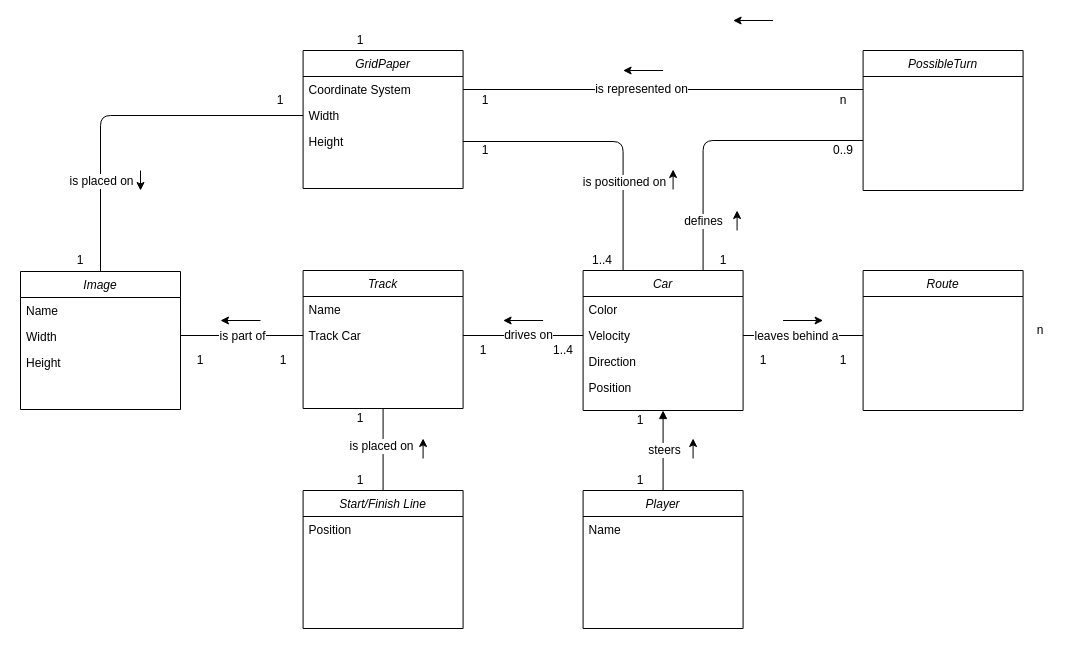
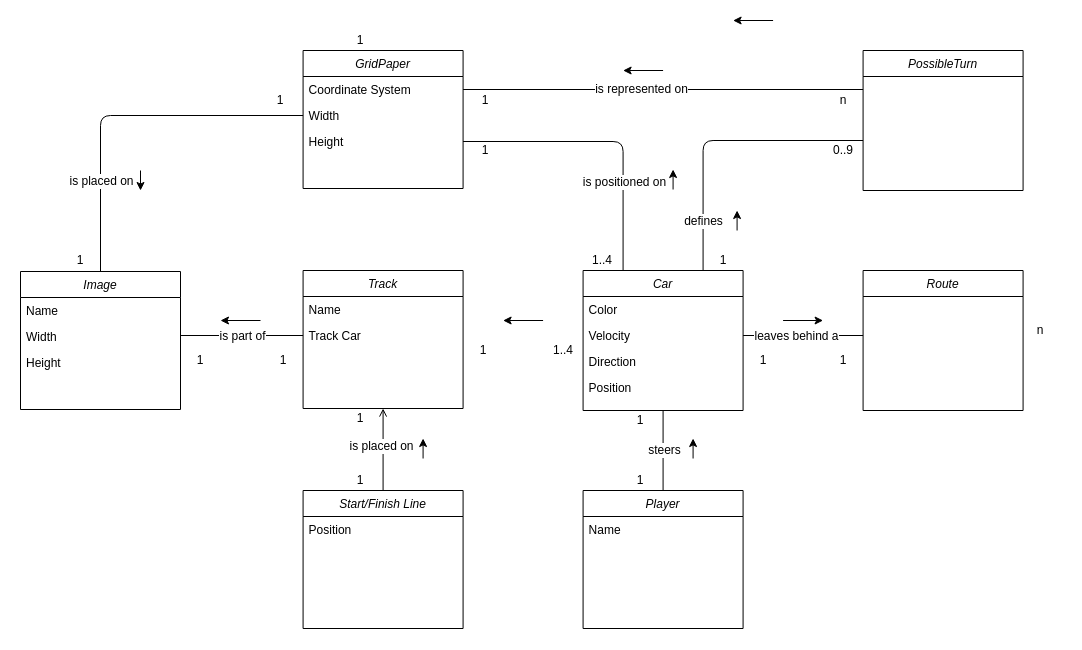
  <mxCell id="0" />
  <mxCell id="1" parent="0" />
  <mxCell id="2" value="Route" style="swimlane;fontStyle=2;align=center;verticalAlign=top;childLayout=stackLayout;horizontal=1;startSize=26;horizontalStack=0;resizeParent=1;resizeLast=0;collapsible=1;marginBottom=0;rounded=0;shadow=0;strokeWidth=1;" parent="1" vertex="1"><mxGeometry x="862.59" y="270" width="160" height="140" as="geometry"><mxRectangle x="230" y="140" width="160" height="26" as="alternateBounds" /></mxGeometry></mxCell>
  <mxCell id="3" value="PossibleTurn" style="swimlane;fontStyle=2;align=center;verticalAlign=top;childLayout=stackLayout;horizontal=1;startSize=26;horizontalStack=0;resizeParent=1;resizeLast=0;collapsible=1;marginBottom=0;rounded=0;shadow=0;strokeWidth=1;" parent="1" vertex="1"><mxGeometry x="862.59" y="50" width="160" height="140" as="geometry"><mxRectangle x="230" y="140" width="160" height="26" as="alternateBounds" /></mxGeometry></mxCell>
  <mxCell id="4" value="Car" style="swimlane;fontStyle=2;align=center;verticalAlign=top;childLayout=stackLayout;horizontal=1;startSize=26;horizontalStack=0;resizeParent=1;resizeLast=0;collapsible=1;marginBottom=0;rounded=0;shadow=0;strokeWidth=1;" parent="1" vertex="1"><mxGeometry x="582.59" y="270" width="160" height="140" as="geometry"><mxRectangle x="230" y="140" width="160" height="26" as="alternateBounds" /></mxGeometry></mxCell>
  <mxCell id="5" value="Color" style="text;align=left;verticalAlign=top;spacingLeft=4;spacingRight=4;overflow=hidden;rotatable=0;points=[[0,0.5],[1,0.5]];portConstraint=eastwest;" parent="4" vertex="1"><mxGeometry y="26" width="160" height="26" as="geometry" /></mxCell>
  <mxCell id="6" value="Velocity" style="text;align=left;verticalAlign=top;spacingLeft=4;spacingRight=4;overflow=hidden;rotatable=0;points=[[0,0.5],[1,0.5]];portConstraint=eastwest;" parent="4" vertex="1"><mxGeometry y="52" width="160" height="26" as="geometry" /></mxCell>
  <mxCell id="7" value="Direction" style="text;strokeColor=none;fillColor=none;align=left;verticalAlign=top;spacingLeft=4;spacingRight=4;overflow=hidden;rotatable=0;points=[[0,0.5],[1,0.5]];portConstraint=eastwest;" parent="4" vertex="1"><mxGeometry y="78" width="160" height="26" as="geometry" /></mxCell>
  <mxCell id="8" value="Position" style="text;strokeColor=none;fillColor=none;align=left;verticalAlign=top;spacingLeft=4;spacingRight=4;overflow=hidden;rotatable=0;points=[[0,0.5],[1,0.5]];portConstraint=eastwest;" parent="4" vertex="1"><mxGeometry y="104" width="160" height="26" as="geometry" /></mxCell>
  <mxCell id="9" value="Start/Finish Line" style="swimlane;fontStyle=2;align=center;verticalAlign=top;childLayout=stackLayout;horizontal=1;startSize=26;horizontalStack=0;resizeParent=1;resizeLast=0;collapsible=1;marginBottom=0;rounded=0;shadow=0;strokeWidth=1;" parent="1" vertex="1"><mxGeometry x="302.59" y="490" width="160" height="138" as="geometry"><mxRectangle x="230" y="140" width="160" height="26" as="alternateBounds" /></mxGeometry></mxCell>
  <mxCell id="10" value="Position" style="text;strokeColor=none;fillColor=none;align=left;verticalAlign=top;spacingLeft=4;spacingRight=4;overflow=hidden;rotatable=0;points=[[0,0.5],[1,0.5]];portConstraint=eastwest;" parent="9" vertex="1"><mxGeometry y="26" width="160" height="26" as="geometry" /></mxCell>
  <mxCell id="11" value="" style="group" parent="1" vertex="1" connectable="0"><mxGeometry x="302.59" y="50" width="162" height="138" as="geometry" /></mxCell>
  <mxCell id="12" value="GridPaper" style="swimlane;fontStyle=2;align=center;verticalAlign=top;childLayout=stackLayout;horizontal=1;startSize=26;horizontalStack=0;resizeParent=1;resizeLast=0;collapsible=1;marginBottom=0;rounded=0;shadow=0;strokeWidth=1;" parent="11" vertex="1"><mxGeometry width="160" height="138" as="geometry"><mxRectangle x="230" y="140" width="160" height="26" as="alternateBounds" /></mxGeometry></mxCell>
  <mxCell id="13" value="Coordinate System" style="text;strokeColor=none;fillColor=none;align=left;verticalAlign=top;spacingLeft=4;spacingRight=4;overflow=hidden;rotatable=0;points=[[0,0.5],[1,0.5]];portConstraint=eastwest;" parent="12" vertex="1"><mxGeometry y="26" width="160" height="26" as="geometry" /></mxCell>
  <mxCell id="14" value="Width" style="text;strokeColor=none;fillColor=none;align=left;verticalAlign=top;spacingLeft=4;spacingRight=4;overflow=hidden;rotatable=0;points=[[0,0.5],[1,0.5]];portConstraint=eastwest;" parent="12" vertex="1"><mxGeometry y="52" width="160" height="26" as="geometry" /></mxCell>
  <mxCell id="15" value="Height" style="text;strokeColor=none;fillColor=none;align=left;verticalAlign=top;spacingLeft=4;spacingRight=4;overflow=hidden;rotatable=0;points=[[0,0.5],[1,0.5]];portConstraint=eastwest;" parent="12" vertex="1"><mxGeometry y="78" width="160" height="26" as="geometry" /></mxCell>
  <mxCell id="16" value="Track" style="swimlane;fontStyle=2;align=center;verticalAlign=top;childLayout=stackLayout;horizontal=1;startSize=26;horizontalStack=0;resizeParent=1;resizeLast=0;collapsible=1;marginBottom=0;rounded=0;shadow=0;strokeWidth=1;" parent="1" vertex="1"><mxGeometry x="302.59" y="270" width="160" height="138" as="geometry"><mxRectangle x="230" y="140" width="160" height="26" as="alternateBounds" /></mxGeometry></mxCell>
  <mxCell id="17" value="Name" style="text;strokeColor=none;fillColor=none;align=left;verticalAlign=top;spacingLeft=4;spacingRight=4;overflow=hidden;rotatable=0;points=[[0,0.5],[1,0.5]];portConstraint=eastwest;" parent="16" vertex="1"><mxGeometry y="26" width="160" height="26" as="geometry" /></mxCell>
  <mxCell id="18" value="Track Car" style="text;strokeColor=none;fillColor=none;align=left;verticalAlign=top;spacingLeft=4;spacingRight=4;overflow=hidden;rotatable=0;points=[[0,0.5],[1,0.5]];portConstraint=eastwest;" parent="16" vertex="1"><mxGeometry y="52" width="160" height="26" as="geometry" /></mxCell>
  <mxCell id="19" value="Player" style="swimlane;fontStyle=2;align=center;verticalAlign=top;childLayout=stackLayout;horizontal=1;startSize=26;horizontalStack=0;resizeParent=1;resizeLast=0;collapsible=1;marginBottom=0;rounded=0;shadow=0;strokeWidth=1;" parent="1" vertex="1"><mxGeometry x="582.59" y="490" width="160" height="138" as="geometry"><mxRectangle x="230" y="140" width="160" height="26" as="alternateBounds" /></mxGeometry></mxCell>
  <mxCell id="20" value="Name" style="text;align=left;verticalAlign=top;spacingLeft=4;spacingRight=4;overflow=hidden;rotatable=0;points=[[0,0.5],[1,0.5]];portConstraint=eastwest;" parent="19" vertex="1"><mxGeometry y="26" width="160" height="26" as="geometry" /></mxCell>
  <mxCell id="21" value="" style="endArrow=none;html=1;exitX=0.5;exitY=0;exitDx=0;exitDy=0;entryX=0;entryY=0.5;entryDx=0;entryDy=0;" parent="1" source="65" target="14" edge="1"><mxGeometry width="50" height="50" relative="1" as="geometry"><mxPoint x="222.59" y="180" as="sourcePoint" /><mxPoint x="272.59" y="130" as="targetPoint" /><Array as="points"><mxPoint x="100" y="115" /></Array></mxGeometry></mxCell>
  <mxCell id="22" value="is placed on" style="text;html=1;align=center;verticalAlign=middle;resizable=0;points=[];labelBackgroundColor=#ffffff;" parent="21" vertex="1" connectable="0"><mxGeometry x="0.012" y="1" relative="1" as="geometry"><mxPoint x="-25" y="66" as="offset" /></mxGeometry></mxCell>
- <mxCell id="23" value="" style="endArrow=none;html=1;entryX=0.5;entryY=1;entryDx=0;entryDy=0;exitX=0.5;exitY=0;exitDx=0;exitDy=0;" parent="1" source="9" target="16" edge="1"><mxGeometry width="50" height="50" relative="1" as="geometry"><mxPoint x="242.59" y="480" as="sourcePoint" /><mxPoint x="292.59" y="430" as="targetPoint" /></mxGeometry></mxCell>
+ <mxCell id="23" value="" style="endArrow=open;html=1;entryX=0.5;entryY=1;entryDx=0;entryDy=0;exitX=0.5;exitY=0;exitDx=0;exitDy=0;" parent="1" source="9" target="16" edge="1"><mxGeometry width="50" height="50" relative="1" as="geometry"><mxPoint x="242.59" y="480" as="sourcePoint" /><mxPoint x="292.59" y="430" as="targetPoint" /></mxGeometry></mxCell>
  <mxCell id="24" value="is placed on" style="text;html=1;align=center;verticalAlign=middle;resizable=0;points=[];labelBackgroundColor=#ffffff;" parent="23" vertex="1" connectable="0"><mxGeometry x="0.093" y="2" relative="1" as="geometry"><mxPoint as="offset" /></mxGeometry></mxCell>
  <mxCell id="25" value="" style="endArrow=none;html=1;startArrow=classic;startFill=1;endFill=0;" parent="1" edge="1"><mxGeometry width="50" height="50" relative="1" as="geometry"><mxPoint x="422.59" y="438" as="sourcePoint" /><mxPoint x="422.59" y="458" as="targetPoint" /></mxGeometry></mxCell>
- <mxCell id="26" value="" style="endArrow=none;html=1;entryX=0;entryY=0.5;entryDx=0;entryDy=0;exitX=1;exitY=0.5;exitDx=0;exitDy=0;" parent="1" source="18" target="6" edge="1"><mxGeometry width="50" height="50" relative="1" as="geometry"><mxPoint x="562.59" y="440" as="sourcePoint" /><mxPoint x="612.59" y="390" as="targetPoint" /></mxGeometry></mxCell>
- <mxCell id="27" value="drives on" style="text;html=1;align=center;verticalAlign=middle;resizable=0;points=[];labelBackgroundColor=#ffffff;" parent="26" vertex="1" connectable="0"><mxGeometry x="0.075" y="1" relative="1" as="geometry"><mxPoint as="offset" /></mxGeometry></mxCell>
  <mxCell id="28" value="" style="endArrow=classic;html=1;" parent="1" edge="1"><mxGeometry width="50" height="50" relative="1" as="geometry"><mxPoint x="542.59" y="320" as="sourcePoint" /><mxPoint x="502.59" y="320" as="targetPoint" /></mxGeometry></mxCell>
- <mxCell id="29" value="" style="endArrow=block;html=1;entryX=0.5;entryY=1;entryDx=0;entryDy=0;exitX=0.5;exitY=0;exitDx=0;exitDy=0;" parent="1" source="19" target="4" edge="1"><mxGeometry width="50" height="50" relative="1" as="geometry"><mxPoint x="502.59" y="490" as="sourcePoint" /><mxPoint x="552.59" y="440" as="targetPoint" /></mxGeometry></mxCell>
+ <mxCell id="29" value="" style="endArrow=none;html=1;entryX=0.5;entryY=1;entryDx=0;entryDy=0;exitX=0.5;exitY=0;exitDx=0;exitDy=0;" parent="1" source="19" target="4" edge="1"><mxGeometry width="50" height="50" relative="1" as="geometry"><mxPoint x="502.59" y="490" as="sourcePoint" /><mxPoint x="552.59" y="440" as="targetPoint" /></mxGeometry></mxCell>
  <mxCell id="30" value="steers" style="text;html=1;align=center;verticalAlign=middle;resizable=0;points=[];labelBackgroundColor=#ffffff;" parent="29" vertex="1" connectable="0"><mxGeometry x="0.017" y="-1" relative="1" as="geometry"><mxPoint as="offset" /></mxGeometry></mxCell>
  <mxCell id="31" value="" style="endArrow=none;html=1;startArrow=classic;startFill=1;endFill=0;" parent="1" edge="1"><mxGeometry width="50" height="50" relative="1" as="geometry"><mxPoint x="692.59" y="438" as="sourcePoint" /><mxPoint x="692.59" y="458" as="targetPoint" /></mxGeometry></mxCell>
  <mxCell id="32" value="" style="endArrow=none;html=1;exitX=1;exitY=0.5;exitDx=0;exitDy=0;" parent="1" source="6" edge="1"><mxGeometry width="50" height="50" relative="1" as="geometry"><mxPoint x="542.59" y="250" as="sourcePoint" /><mxPoint x="862.59" y="335" as="targetPoint" /></mxGeometry></mxCell>
  <mxCell id="33" value="leaves behind a" style="text;html=1;align=center;verticalAlign=middle;resizable=0;points=[];labelBackgroundColor=#ffffff;" parent="32" vertex="1" connectable="0"><mxGeometry x="-0.11" relative="1" as="geometry"><mxPoint as="offset" /></mxGeometry></mxCell>
  <mxCell id="34" value="" style="endArrow=none;html=1;startArrow=classic;startFill=1;endFill=0;" parent="1" edge="1"><mxGeometry width="50" height="50" relative="1" as="geometry"><mxPoint x="822.59" y="320" as="sourcePoint" /><mxPoint x="782.59" y="320" as="targetPoint" /></mxGeometry></mxCell>
  <mxCell id="35" value="" style="endArrow=none;html=1;entryX=1;entryY=0.5;entryDx=0;entryDy=0;exitX=0.25;exitY=0;exitDx=0;exitDy=0;" parent="1" source="4" target="15" edge="1"><mxGeometry width="50" height="50" relative="1" as="geometry"><mxPoint x="622.59" y="230" as="sourcePoint" /><mxPoint x="672.59" y="180" as="targetPoint" /><Array as="points"><mxPoint x="622.59" y="141" /></Array></mxGeometry></mxCell>
  <mxCell id="36" value="is positioned on" style="text;html=1;align=center;verticalAlign=middle;resizable=0;points=[];labelBackgroundColor=#ffffff;" parent="35" vertex="1" connectable="0"><mxGeometry x="-0.381" y="-1" relative="1" as="geometry"><mxPoint as="offset" /></mxGeometry></mxCell>
  <mxCell id="37" value="" style="endArrow=none;html=1;startArrow=classic;startFill=1;endFill=0;" parent="1" edge="1"><mxGeometry width="50" height="50" relative="1" as="geometry"><mxPoint x="672.59" y="169" as="sourcePoint" /><mxPoint x="672.59" y="189" as="targetPoint" /></mxGeometry></mxCell>
  <mxCell id="38" value="" style="endArrow=none;html=1;exitX=0.75;exitY=0;exitDx=0;exitDy=0;" parent="1" source="4" edge="1"><mxGeometry width="50" height="50" relative="1" as="geometry"><mxPoint x="782.59" y="220" as="sourcePoint" /><mxPoint x="862.59" y="140" as="targetPoint" /><Array as="points"><mxPoint x="702.59" y="140" /></Array></mxGeometry></mxCell>
  <mxCell id="39" value="defines" style="text;html=1;align=center;verticalAlign=middle;resizable=0;points=[];labelBackgroundColor=#ffffff;" parent="38" vertex="1" connectable="0"><mxGeometry x="-0.536" relative="1" as="geometry"><mxPoint y="17.5" as="offset" /></mxGeometry></mxCell>
  <mxCell id="40" value="" style="endArrow=none;html=1;entryX=1;entryY=0.5;entryDx=0;entryDy=0;" parent="1" target="13" edge="1"><mxGeometry width="50" height="50" relative="1" as="geometry"><mxPoint x="862.59" y="89" as="sourcePoint" /><mxPoint x="602.59" y="70" as="targetPoint" /></mxGeometry></mxCell>
  <mxCell id="41" value="is represented on" style="text;html=1;align=center;verticalAlign=middle;resizable=0;points=[];labelBackgroundColor=#ffffff;" parent="40" vertex="1" connectable="0"><mxGeometry x="0.111" y="-1" relative="1" as="geometry"><mxPoint as="offset" /></mxGeometry></mxCell>
  <mxCell id="42" value="" style="endArrow=classic;html=1;" parent="1" edge="1"><mxGeometry width="50" height="50" relative="1" as="geometry"><mxPoint x="662.59" y="70" as="sourcePoint" /><mxPoint x="622.59" y="70" as="targetPoint" /></mxGeometry></mxCell>
  <mxCell id="43" value="" style="endArrow=none;html=1;startArrow=classic;startFill=1;endFill=0;" parent="1" edge="1"><mxGeometry width="50" height="50" relative="1" as="geometry"><mxPoint x="736.59" y="210" as="sourcePoint" /><mxPoint x="736.59" y="230" as="targetPoint" /></mxGeometry></mxCell>
  <mxCell id="44" value="" style="endArrow=classic;html=1;" parent="1" edge="1"><mxGeometry width="50" height="50" relative="1" as="geometry"><mxPoint x="772.59" y="20" as="sourcePoint" /><mxPoint x="732.59" y="20" as="targetPoint" /></mxGeometry></mxCell>
  <mxCell id="45" value="1" style="text;html=1;strokeColor=none;fillColor=none;align=center;verticalAlign=middle;whiteSpace=wrap;rounded=0;" parent="1" vertex="1"><mxGeometry x="340" y="30" width="40" height="20" as="geometry" /></mxCell>
  <mxCell id="46" value="n" style="text;html=1;strokeColor=none;fillColor=none;align=center;verticalAlign=middle;whiteSpace=wrap;rounded=0;" parent="1" vertex="1"><mxGeometry x="1020" y="320" width="40" height="20" as="geometry" /></mxCell>
  <mxCell id="47" value="1" style="text;html=1;strokeColor=none;fillColor=none;align=center;verticalAlign=middle;whiteSpace=wrap;rounded=0;" parent="1" vertex="1"><mxGeometry x="260" y="90" width="40" height="20" as="geometry" /></mxCell>
  <mxCell id="48" value="1" style="text;html=1;strokeColor=none;fillColor=none;align=center;verticalAlign=middle;whiteSpace=wrap;rounded=0;" parent="1" vertex="1"><mxGeometry x="60" y="250" width="40" height="20" as="geometry" /></mxCell>
  <mxCell id="49" value="1" style="text;html=1;strokeColor=none;fillColor=none;align=center;verticalAlign=middle;whiteSpace=wrap;rounded=0;" parent="1" vertex="1"><mxGeometry x="340" y="408" width="40" height="20" as="geometry" /></mxCell>
  <mxCell id="50" value="1" style="text;html=1;strokeColor=none;fillColor=none;align=center;verticalAlign=middle;whiteSpace=wrap;rounded=0;" parent="1" vertex="1"><mxGeometry x="340" y="470" width="40" height="20" as="geometry" /></mxCell>
  <mxCell id="51" value="1" style="text;html=1;strokeColor=none;fillColor=none;align=center;verticalAlign=middle;whiteSpace=wrap;rounded=0;" parent="1" vertex="1"><mxGeometry x="462.59" y="340" width="40" height="20" as="geometry" /></mxCell>
  <mxCell id="52" value="1..4" style="text;html=1;strokeColor=none;fillColor=none;align=center;verticalAlign=middle;whiteSpace=wrap;rounded=0;" parent="1" vertex="1"><mxGeometry x="542.59" y="340" width="40" height="20" as="geometry" /></mxCell>
  <mxCell id="53" value="1" style="text;html=1;strokeColor=none;fillColor=none;align=center;verticalAlign=middle;whiteSpace=wrap;rounded=0;" parent="1" vertex="1"><mxGeometry x="620" y="410" width="40" height="20" as="geometry" /></mxCell>
  <mxCell id="54" value="1" style="text;html=1;strokeColor=none;fillColor=none;align=center;verticalAlign=middle;whiteSpace=wrap;rounded=0;" parent="1" vertex="1"><mxGeometry x="620" y="470" width="40" height="20" as="geometry" /></mxCell>
  <mxCell id="55" value="1" style="text;html=1;strokeColor=none;fillColor=none;align=center;verticalAlign=middle;whiteSpace=wrap;rounded=0;" parent="1" vertex="1"><mxGeometry x="464.59" y="140" width="40" height="20" as="geometry" /></mxCell>
  <mxCell id="56" value="1..4" style="text;html=1;strokeColor=none;fillColor=none;align=center;verticalAlign=middle;whiteSpace=wrap;rounded=0;" parent="1" vertex="1"><mxGeometry x="582" y="250" width="40" height="20" as="geometry" /></mxCell>
  <mxCell id="57" value="1" style="text;html=1;strokeColor=none;fillColor=none;align=center;verticalAlign=middle;whiteSpace=wrap;rounded=0;" parent="1" vertex="1"><mxGeometry x="742.59" y="350" width="40" height="20" as="geometry" /></mxCell>
  <mxCell id="58" value="1" style="text;html=1;strokeColor=none;fillColor=none;align=center;verticalAlign=middle;whiteSpace=wrap;rounded=0;" parent="1" vertex="1"><mxGeometry x="822.59" y="350" width="40" height="20" as="geometry" /></mxCell>
  <mxCell id="59" value="1" style="text;html=1;strokeColor=none;fillColor=none;align=center;verticalAlign=middle;whiteSpace=wrap;rounded=0;" parent="1" vertex="1"><mxGeometry x="702.59" y="250" width="40" height="20" as="geometry" /></mxCell>
  <mxCell id="60" value="0..9" style="text;html=1;strokeColor=none;fillColor=none;align=center;verticalAlign=middle;whiteSpace=wrap;rounded=0;" parent="1" vertex="1"><mxGeometry x="822.59" y="140" width="40" height="20" as="geometry" /></mxCell>
  <mxCell id="61" value="1" style="text;html=1;strokeColor=none;fillColor=none;align=center;verticalAlign=middle;whiteSpace=wrap;rounded=0;" parent="1" vertex="1"><mxGeometry x="464.59" y="90" width="40" height="20" as="geometry" /></mxCell>
  <mxCell id="62" value="n" style="text;html=1;strokeColor=none;fillColor=none;align=center;verticalAlign=middle;whiteSpace=wrap;rounded=0;" parent="1" vertex="1"><mxGeometry x="822.59" y="90" width="40" height="20" as="geometry" /></mxCell>
  <mxCell id="63" value="" style="endArrow=none;html=1;entryX=0;entryY=0.5;entryDx=0;entryDy=0;" edge="1" parent="1" target="18"><mxGeometry width="50" height="50" relative="1" as="geometry"><mxPoint x="180" y="335" as="sourcePoint" /><mxPoint x="210" y="430" as="targetPoint" /></mxGeometry></mxCell>
  <mxCell id="64" value="is part of" style="edgeLabel;html=1;align=center;verticalAlign=middle;resizable=0;points=[];fontSize=12;" vertex="1" connectable="0" parent="63"><mxGeometry x="-0.225" y="2" relative="1" as="geometry"><mxPoint x="13" y="2" as="offset" /></mxGeometry></mxCell>
  <mxCell id="65" value="Image" style="swimlane;fontStyle=2;align=center;verticalAlign=top;childLayout=stackLayout;horizontal=1;startSize=26;horizontalStack=0;resizeParent=1;resizeLast=0;collapsible=1;marginBottom=0;rounded=0;shadow=0;strokeWidth=1;" vertex="1" parent="1"><mxGeometry x="20" y="271" width="160" height="138" as="geometry"><mxRectangle x="230" y="140" width="160" height="26" as="alternateBounds" /></mxGeometry></mxCell>
  <mxCell id="66" value="Name" style="text;strokeColor=none;fillColor=none;align=left;verticalAlign=top;spacingLeft=4;spacingRight=4;overflow=hidden;rotatable=0;points=[[0,0.5],[1,0.5]];portConstraint=eastwest;" vertex="1" parent="65"><mxGeometry y="26" width="160" height="26" as="geometry" /></mxCell>
  <mxCell id="67" value="Width" style="text;strokeColor=none;fillColor=none;align=left;verticalAlign=top;spacingLeft=4;spacingRight=4;overflow=hidden;rotatable=0;points=[[0,0.5],[1,0.5]];portConstraint=eastwest;" vertex="1" parent="65"><mxGeometry y="52" width="160" height="26" as="geometry" /></mxCell>
  <mxCell id="68" value="Height" style="text;strokeColor=none;fillColor=none;align=left;verticalAlign=top;spacingLeft=4;spacingRight=4;overflow=hidden;rotatable=0;points=[[0,0.5],[1,0.5]];portConstraint=eastwest;" vertex="1" parent="65"><mxGeometry y="78" width="160" height="26" as="geometry" /></mxCell>
  <mxCell id="69" value="" style="endArrow=classic;html=1;fontSize=12;" edge="1" parent="1"><mxGeometry width="50" height="50" relative="1" as="geometry"><mxPoint x="260" y="320" as="sourcePoint" /><mxPoint x="220" y="320" as="targetPoint" /></mxGeometry></mxCell>
  <mxCell id="70" value="" style="endArrow=classic;html=1;fontSize=12;" edge="1" parent="1"><mxGeometry width="50" height="50" relative="1" as="geometry"><mxPoint x="140" y="170" as="sourcePoint" /><mxPoint x="140" y="190" as="targetPoint" /></mxGeometry></mxCell>
  <mxCell id="71" value="1" style="text;html=1;strokeColor=none;fillColor=none;align=center;verticalAlign=middle;whiteSpace=wrap;rounded=0;" vertex="1" parent="1"><mxGeometry x="262.59" y="350" width="40" height="20" as="geometry" /></mxCell>
  <mxCell id="72" value="1" style="text;html=1;strokeColor=none;fillColor=none;align=center;verticalAlign=middle;whiteSpace=wrap;rounded=0;" vertex="1" parent="1"><mxGeometry x="180" y="350" width="40" height="20" as="geometry" /></mxCell>
